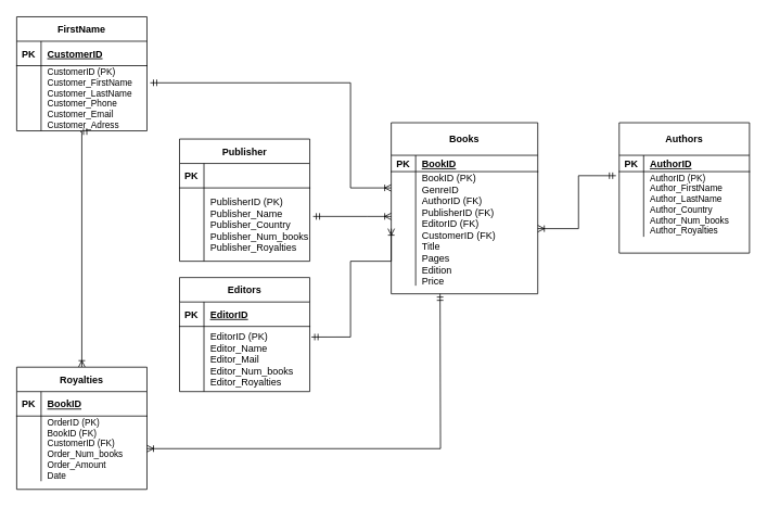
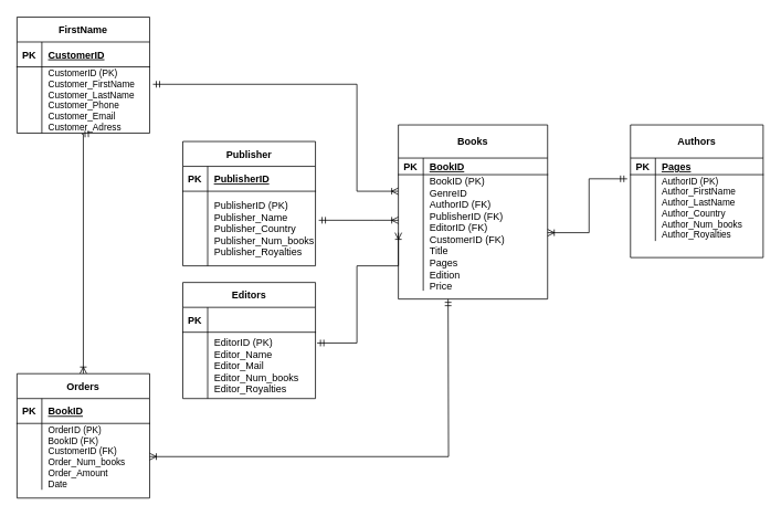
  <mxCell id="0" />
  <mxCell id="1" parent="0" />
  <mxCell id="2" value="Publisher" style="shape=table;startSize=30;container=1;collapsible=1;childLayout=tableLayout;fixedRows=1;rowLines=0;fontStyle=1;align=center;resizeLast=1;" parent="1" vertex="1"><mxGeometry x="220" y="170" width="160" height="150" as="geometry" /></mxCell>
  <mxCell id="3" value="" style="shape=partialRectangle;collapsible=0;dropTarget=0;pointerEvents=0;fillColor=none;points=[[0,0.5],[1,0.5]];portConstraint=eastwest;top=0;left=0;right=0;bottom=1;" parent="2" vertex="1"><mxGeometry y="30" width="160" height="30" as="geometry" /></mxCell>
  <mxCell id="4" value="PK" style="shape=partialRectangle;overflow=hidden;connectable=0;fillColor=none;top=0;left=0;bottom=0;right=0;fontStyle=1;" parent="3" vertex="1"><mxGeometry width="30" height="30" as="geometry"><mxRectangle width="30" height="30" as="alternateBounds" /></mxGeometry></mxCell>
+ <mxCell id="5" value="PublisherID" style="shape=partialRectangle;overflow=hidden;connectable=0;fillColor=none;top=0;left=0;bottom=0;right=0;align=left;spacingLeft=6;fontStyle=5;" parent="3" vertex="1"><mxGeometry x="30" width="130" height="30" as="geometry"><mxRectangle width="130" height="30" as="alternateBounds" /></mxGeometry></mxCell>
  <mxCell id="6" value="" style="shape=partialRectangle;collapsible=0;dropTarget=0;pointerEvents=0;fillColor=none;points=[[0,0.5],[1,0.5]];portConstraint=eastwest;top=0;left=0;right=0;bottom=0;" parent="2" vertex="1"><mxGeometry y="60" width="160" height="90" as="geometry" /></mxCell>
  <mxCell id="7" value="" style="shape=partialRectangle;overflow=hidden;connectable=0;fillColor=none;top=0;left=0;bottom=0;right=0;" parent="6" vertex="1"><mxGeometry width="30" height="90" as="geometry"><mxRectangle width="30" height="90" as="alternateBounds" /></mxGeometry></mxCell>
  <mxCell id="8" value="PublisherID (PK)&#10;Publisher_Name&#10;Publisher_Country&#10;Publisher_Num_books&#10;Publisher_Royalties" style="shape=partialRectangle;overflow=hidden;connectable=0;fillColor=none;top=0;left=0;bottom=0;right=0;align=left;spacingLeft=6;" parent="6" vertex="1"><mxGeometry x="30" width="130" height="90" as="geometry"><mxRectangle width="130" height="90" as="alternateBounds" /></mxGeometry></mxCell>
  <mxCell id="9" style="edgeStyle=orthogonalEdgeStyle;rounded=0;orthogonalLoop=1;jettySize=auto;html=1;entryX=1.025;entryY=0.263;entryDx=0;entryDy=0;entryPerimeter=0;endArrow=ERmandOne;endFill=0;startArrow=ERoneToMany;startFill=0;" edge="1" parent="1" source="14" target="30"><mxGeometry relative="1" as="geometry"><Array as="points"><mxPoint x="430" y="230" /><mxPoint x="430" y="101" /></Array></mxGeometry></mxCell>
  <mxCell id="10" value="Books" style="shape=table;startSize=40;container=1;collapsible=1;childLayout=tableLayout;fixedRows=1;rowLines=0;fontStyle=1;align=center;resizeLast=1;flipH=1;" parent="1" vertex="1"><mxGeometry x="480" y="150" width="180" height="210" as="geometry" /></mxCell>
  <mxCell id="11" value="" style="shape=partialRectangle;collapsible=0;dropTarget=0;pointerEvents=0;fillColor=none;points=[[0,0.5],[1,0.5]];portConstraint=eastwest;top=0;left=0;right=0;bottom=1;" parent="10" vertex="1"><mxGeometry y="40" width="180" height="20" as="geometry" /></mxCell>
  <mxCell id="12" value="PK" style="shape=partialRectangle;overflow=hidden;connectable=0;fillColor=none;top=0;left=0;bottom=0;right=0;fontStyle=1;" parent="11" vertex="1"><mxGeometry width="30" height="20" as="geometry"><mxRectangle width="30" height="20" as="alternateBounds" /></mxGeometry></mxCell>
  <mxCell id="13" value="BookID" style="shape=partialRectangle;overflow=hidden;connectable=0;fillColor=none;top=0;left=0;bottom=0;right=0;align=left;spacingLeft=6;fontStyle=5;" parent="11" vertex="1"><mxGeometry x="30" width="150" height="20" as="geometry"><mxRectangle width="150" height="20" as="alternateBounds" /></mxGeometry></mxCell>
  <mxCell id="14" value="" style="shape=partialRectangle;collapsible=0;dropTarget=0;pointerEvents=0;fillColor=none;points=[[0,0.5],[1,0.5]];portConstraint=eastwest;top=0;left=0;right=0;bottom=0;" parent="10" vertex="1"><mxGeometry y="60" width="180" height="140" as="geometry" /></mxCell>
  <mxCell id="15" value="" style="shape=partialRectangle;overflow=hidden;connectable=0;fillColor=none;top=0;left=0;bottom=0;right=0;verticalAlign=top;spacing=1;" parent="14" vertex="1"><mxGeometry width="30" height="140" as="geometry"><mxRectangle width="30" height="140" as="alternateBounds" /></mxGeometry></mxCell>
  <mxCell id="16" value="BookID (PK)&#10;GenreID &#09;&#10;AuthorID (FK)&#09;&#10;PublisherID (FK)&#10;EditorID (FK)&#10;CustomerID (FK)&#10;Title&#10;Pages&#10;Edition&#10;Price" style="shape=partialRectangle;overflow=hidden;connectable=0;fillColor=none;top=0;left=0;bottom=0;right=0;align=left;spacingLeft=6;" parent="14" vertex="1"><mxGeometry x="30" width="150" height="140" as="geometry"><mxRectangle width="150" height="140" as="alternateBounds" /></mxGeometry></mxCell>
  <mxCell id="17" style="edgeStyle=elbowEdgeStyle;rounded=0;orthogonalLoop=1;jettySize=auto;html=1;entryX=1;entryY=0.5;entryDx=0;entryDy=0;" parent="10" source="14" target="14" edge="1"><mxGeometry relative="1" as="geometry" /></mxCell>
  <mxCell id="18" style="edgeStyle=orthogonalEdgeStyle;rounded=0;orthogonalLoop=1;jettySize=auto;html=1;exitX=0.5;exitY=0;exitDx=0;exitDy=0;entryX=0.488;entryY=1.013;entryDx=0;entryDy=0;entryPerimeter=0;startArrow=ERoneToMany;startFill=0;endArrow=ERmandOne;endFill=0;" edge="1" parent="1" source="19" target="30"><mxGeometry relative="1" as="geometry"><Array as="points"><mxPoint x="100" y="161" /></Array></mxGeometry></mxCell>
- <mxCell id="19" value="Royalties" style="shape=table;startSize=30;container=1;collapsible=1;childLayout=tableLayout;fixedRows=1;rowLines=0;fontStyle=1;align=center;resizeLast=1;" parent="1" vertex="1"><mxGeometry x="20" y="450" width="160" height="150" as="geometry" /></mxCell>
+ <mxCell id="19" value="Orders" style="shape=table;startSize=30;container=1;collapsible=1;childLayout=tableLayout;fixedRows=1;rowLines=0;fontStyle=1;align=center;resizeLast=1;" parent="1" vertex="1"><mxGeometry x="20" y="450" width="160" height="150" as="geometry" /></mxCell>
  <mxCell id="20" value="" style="shape=partialRectangle;collapsible=0;dropTarget=0;pointerEvents=0;fillColor=none;points=[[0,0.5],[1,0.5]];portConstraint=eastwest;top=0;left=0;right=0;bottom=1;" parent="19" vertex="1"><mxGeometry y="30" width="160" height="30" as="geometry" /></mxCell>
  <mxCell id="21" value="PK" style="shape=partialRectangle;overflow=hidden;connectable=0;fillColor=none;top=0;left=0;bottom=0;right=0;fontStyle=1;" parent="20" vertex="1"><mxGeometry width="30" height="30" as="geometry"><mxRectangle width="30" height="30" as="alternateBounds" /></mxGeometry></mxCell>
  <mxCell id="22" value="BookID" style="shape=partialRectangle;overflow=hidden;connectable=0;fillColor=none;top=0;left=0;bottom=0;right=0;align=left;spacingLeft=6;fontStyle=5;" parent="20" vertex="1"><mxGeometry x="30" width="130" height="30" as="geometry"><mxRectangle width="130" height="30" as="alternateBounds" /></mxGeometry></mxCell>
  <mxCell id="23" value="" style="shape=partialRectangle;collapsible=0;dropTarget=0;pointerEvents=0;fillColor=none;points=[[0,0.5],[1,0.5]];portConstraint=eastwest;top=0;left=0;right=0;bottom=0;" parent="19" vertex="1"><mxGeometry y="60" width="160" height="80" as="geometry" /></mxCell>
  <mxCell id="24" value="" style="shape=partialRectangle;overflow=hidden;connectable=0;fillColor=none;top=0;left=0;bottom=0;right=0;" parent="23" vertex="1"><mxGeometry width="30" height="80" as="geometry"><mxRectangle width="30" height="80" as="alternateBounds" /></mxGeometry></mxCell>
  <mxCell id="25" value="OrderID (PK)&#10;BookID (FK)&#10;CustomerID (FK)&#10;Order_Num_books&#10;Order_Amount&#10;Date" style="shape=partialRectangle;overflow=hidden;connectable=0;fillColor=none;top=0;left=0;bottom=0;right=0;align=left;spacingLeft=6;fontSize=11;" parent="23" vertex="1"><mxGeometry x="30" width="130" height="80" as="geometry"><mxRectangle width="130" height="80" as="alternateBounds" /></mxGeometry></mxCell>
  <mxCell id="26" value="FirstName" style="shape=table;startSize=30;container=1;collapsible=1;childLayout=tableLayout;fixedRows=1;rowLines=0;fontStyle=1;align=center;resizeLast=1;" parent="1" vertex="1"><mxGeometry x="20" y="20" width="160" height="140" as="geometry" /></mxCell>
  <mxCell id="27" value="" style="shape=partialRectangle;collapsible=0;dropTarget=0;pointerEvents=0;fillColor=none;points=[[0,0.5],[1,0.5]];portConstraint=eastwest;top=0;left=0;right=0;bottom=1;" parent="26" vertex="1"><mxGeometry y="30" width="160" height="30" as="geometry" /></mxCell>
  <mxCell id="28" value="PK" style="shape=partialRectangle;overflow=hidden;connectable=0;fillColor=none;top=0;left=0;bottom=0;right=0;fontStyle=1;" parent="27" vertex="1"><mxGeometry width="30" height="30" as="geometry"><mxRectangle width="30" height="30" as="alternateBounds" /></mxGeometry></mxCell>
  <mxCell id="29" value="CustomerID" style="shape=partialRectangle;overflow=hidden;connectable=0;fillColor=none;top=0;left=0;bottom=0;right=0;align=left;spacingLeft=6;fontStyle=5;" parent="27" vertex="1"><mxGeometry x="30" width="130" height="30" as="geometry"><mxRectangle width="130" height="30" as="alternateBounds" /></mxGeometry></mxCell>
  <mxCell id="30" value="" style="shape=partialRectangle;collapsible=0;dropTarget=0;pointerEvents=0;fillColor=none;points=[[0,0.5],[1,0.5]];portConstraint=eastwest;top=0;left=0;right=0;bottom=0;fontSize=11;" parent="26" vertex="1"><mxGeometry y="60" width="160" height="80" as="geometry" /></mxCell>
  <mxCell id="31" value="" style="shape=partialRectangle;overflow=hidden;connectable=0;fillColor=none;top=0;left=0;bottom=0;right=0;" parent="30" vertex="1"><mxGeometry width="30" height="80" as="geometry"><mxRectangle width="30" height="80" as="alternateBounds" /></mxGeometry></mxCell>
  <mxCell id="32" value="CustomerID (PK)&#10;Customer_FirstName&#10;Customer_LastName&#10;Customer_Phone&#10;Customer_Email&#10;Customer_Adress" style="shape=partialRectangle;overflow=hidden;connectable=0;fillColor=none;top=0;left=0;bottom=0;right=0;align=left;spacingLeft=6;fontSize=11;" parent="30" vertex="1"><mxGeometry x="30" width="130" height="80" as="geometry"><mxRectangle width="130" height="80" as="alternateBounds" /></mxGeometry></mxCell>
  <mxCell id="33" value="Editors" style="shape=table;startSize=30;container=1;collapsible=1;childLayout=tableLayout;fixedRows=1;rowLines=0;fontStyle=1;align=center;resizeLast=1;" parent="1" vertex="1"><mxGeometry x="220" y="340" width="160" height="140" as="geometry" /></mxCell>
  <mxCell id="34" value="" style="shape=partialRectangle;collapsible=0;dropTarget=0;pointerEvents=0;fillColor=none;points=[[0,0.5],[1,0.5]];portConstraint=eastwest;top=0;left=0;right=0;bottom=1;" parent="33" vertex="1"><mxGeometry y="30" width="160" height="30" as="geometry" /></mxCell>
  <mxCell id="35" value="PK" style="shape=partialRectangle;overflow=hidden;connectable=0;fillColor=none;top=0;left=0;bottom=0;right=0;fontStyle=1;" parent="34" vertex="1"><mxGeometry width="30" height="30" as="geometry"><mxRectangle width="30" height="30" as="alternateBounds" /></mxGeometry></mxCell>
- <mxCell id="36" value="EditorID" style="shape=partialRectangle;overflow=hidden;connectable=0;fillColor=none;top=0;left=0;bottom=0;right=0;align=left;spacingLeft=6;fontStyle=5;" parent="34" vertex="1"><mxGeometry x="30" width="130" height="30" as="geometry"><mxRectangle width="130" height="30" as="alternateBounds" /></mxGeometry></mxCell>
  <mxCell id="37" value="" style="shape=partialRectangle;collapsible=0;dropTarget=0;pointerEvents=0;fillColor=none;points=[[0,0.5],[1,0.5]];portConstraint=eastwest;top=0;left=0;right=0;bottom=0;" parent="33" vertex="1"><mxGeometry y="60" width="160" height="80" as="geometry" /></mxCell>
  <mxCell id="38" value="" style="shape=partialRectangle;overflow=hidden;connectable=0;fillColor=none;top=0;left=0;bottom=0;right=0;" parent="37" vertex="1"><mxGeometry width="30" height="80" as="geometry"><mxRectangle width="30" height="80" as="alternateBounds" /></mxGeometry></mxCell>
  <mxCell id="39" value="EditorID (PK)&#10;Editor_Name&#10;Editor_Mail&#10;Editor_Num_books&#10;Editor_Royalties" style="shape=partialRectangle;overflow=hidden;connectable=0;fillColor=none;top=0;left=0;bottom=0;right=0;align=left;spacingLeft=6;" parent="37" vertex="1"><mxGeometry x="30" width="130" height="80" as="geometry"><mxRectangle width="130" height="80" as="alternateBounds" /></mxGeometry></mxCell>
  <mxCell id="40" value="Authors" style="shape=table;startSize=40;container=1;collapsible=1;childLayout=tableLayout;fixedRows=1;rowLines=0;fontStyle=1;align=center;resizeLast=1;" parent="1" vertex="1"><mxGeometry x="760" y="150" width="160" height="160" as="geometry" /></mxCell>
  <mxCell id="41" value="" style="shape=partialRectangle;collapsible=0;dropTarget=0;pointerEvents=0;fillColor=none;points=[[0,0.5],[1,0.5]];portConstraint=eastwest;top=0;left=0;right=0;bottom=1;" parent="40" vertex="1"><mxGeometry y="40" width="160" height="20" as="geometry" /></mxCell>
  <mxCell id="42" value="PK" style="shape=partialRectangle;overflow=hidden;connectable=0;fillColor=none;top=0;left=0;bottom=0;right=0;fontStyle=1;" parent="41" vertex="1"><mxGeometry width="30" height="20" as="geometry"><mxRectangle width="30" height="20" as="alternateBounds" /></mxGeometry></mxCell>
- <mxCell id="43" value="AuthorID" style="shape=partialRectangle;overflow=hidden;connectable=0;fillColor=none;top=0;left=0;bottom=0;right=0;align=left;spacingLeft=6;fontStyle=5;" parent="41" vertex="1"><mxGeometry x="30" width="130" height="20" as="geometry"><mxRectangle width="130" height="20" as="alternateBounds" /></mxGeometry></mxCell>
+ <mxCell id="43" value="Pages" style="shape=partialRectangle;overflow=hidden;connectable=0;fillColor=none;top=0;left=0;bottom=0;right=0;align=left;spacingLeft=6;fontStyle=5;" parent="41" vertex="1"><mxGeometry x="30" width="130" height="20" as="geometry"><mxRectangle width="130" height="20" as="alternateBounds" /></mxGeometry></mxCell>
  <mxCell id="44" value="" style="shape=partialRectangle;collapsible=0;dropTarget=0;pointerEvents=0;fillColor=none;points=[[0,0.5],[1,0.5]];portConstraint=eastwest;top=0;left=0;right=0;bottom=0;" parent="40" vertex="1"><mxGeometry y="60" width="160" height="80" as="geometry" /></mxCell>
  <mxCell id="45" value="" style="shape=partialRectangle;overflow=hidden;connectable=0;fillColor=none;top=0;left=0;bottom=0;right=0;" parent="44" vertex="1"><mxGeometry width="30" height="80" as="geometry"><mxRectangle width="30" height="80" as="alternateBounds" /></mxGeometry></mxCell>
  <mxCell id="46" value="AuthorID (PK)&#10;Author_FirstName&#10;Author_LastName&#10;Author_Country&#10;Author_Num_books&#10;Author_Royalties" style="shape=partialRectangle;overflow=hidden;connectable=0;fillColor=none;top=0;left=0;bottom=0;right=0;align=left;spacingLeft=6;fontSize=11;" parent="44" vertex="1"><mxGeometry x="30" width="130" height="80" as="geometry"><mxRectangle width="130" height="80" as="alternateBounds" /></mxGeometry></mxCell>
  <mxCell id="47" style="edgeStyle=orthogonalEdgeStyle;rounded=0;orthogonalLoop=1;jettySize=auto;html=1;entryX=1.025;entryY=0.389;entryDx=0;entryDy=0;entryPerimeter=0;startArrow=ERoneToMany;startFill=0;endArrow=ERmandOne;endFill=0;" edge="1" parent="1" source="14" target="6"><mxGeometry relative="1" as="geometry"><Array as="points"><mxPoint x="450" y="265" /><mxPoint x="450" y="265" /></Array></mxGeometry></mxCell>
  <mxCell id="48" style="edgeStyle=orthogonalEdgeStyle;rounded=0;orthogonalLoop=1;jettySize=auto;html=1;exitX=0;exitY=0.5;exitDx=0;exitDy=0;entryX=1.013;entryY=0.163;entryDx=0;entryDy=0;entryPerimeter=0;startArrow=ERoneToMany;startFill=0;endArrow=ERmandOne;endFill=0;" edge="1" parent="1" source="14" target="37"><mxGeometry relative="1" as="geometry"><Array as="points"><mxPoint x="480" y="320" /><mxPoint x="430" y="320" /><mxPoint x="430" y="413" /></Array></mxGeometry></mxCell>
  <mxCell id="49" style="edgeStyle=orthogonalEdgeStyle;rounded=0;orthogonalLoop=1;jettySize=auto;html=1;exitX=1;exitY=0.5;exitDx=0;exitDy=0;startArrow=ERoneToMany;startFill=0;endArrow=ERmandOne;endFill=0;" edge="1" parent="1" source="23"><mxGeometry relative="1" as="geometry"><mxPoint x="540" y="360" as="targetPoint" /></mxGeometry></mxCell>
  <mxCell id="50" style="edgeStyle=orthogonalEdgeStyle;rounded=0;orthogonalLoop=1;jettySize=auto;html=1;exitX=1;exitY=0.5;exitDx=0;exitDy=0;entryX=-0.025;entryY=0.063;entryDx=0;entryDy=0;entryPerimeter=0;startArrow=ERoneToMany;startFill=0;endArrow=ERmandOne;endFill=0;" edge="1" parent="1" source="14" target="44"><mxGeometry relative="1" as="geometry" /></mxCell>
